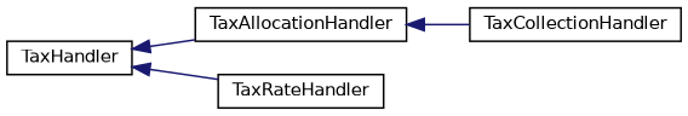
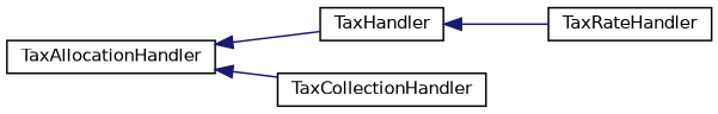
  digraph {
    rankdir=LR
    node [color=black fillcolor=white fontname=Helvetica fontsize=10 shape=record style=filled]
    edge [color=midnightblue dir=back fontname=Helvetica fontsize=10 labelfontname=Helvetica labelfontsize=10 style=solid]
    n1 [height=0.2 label=TaxHandler width=0.4]
    n2 [height=0.2 label=TaxAllocationHandler width=0.4]
    n3 [height=0.2 label=TaxRateHandler width=0.4]
    n4 [height=0.2 label=TaxCollectionHandler width=0.4]
-   n1 -> n2
+   n2 -> n1
    n1 -> n3
    n2 -> n4
  }
